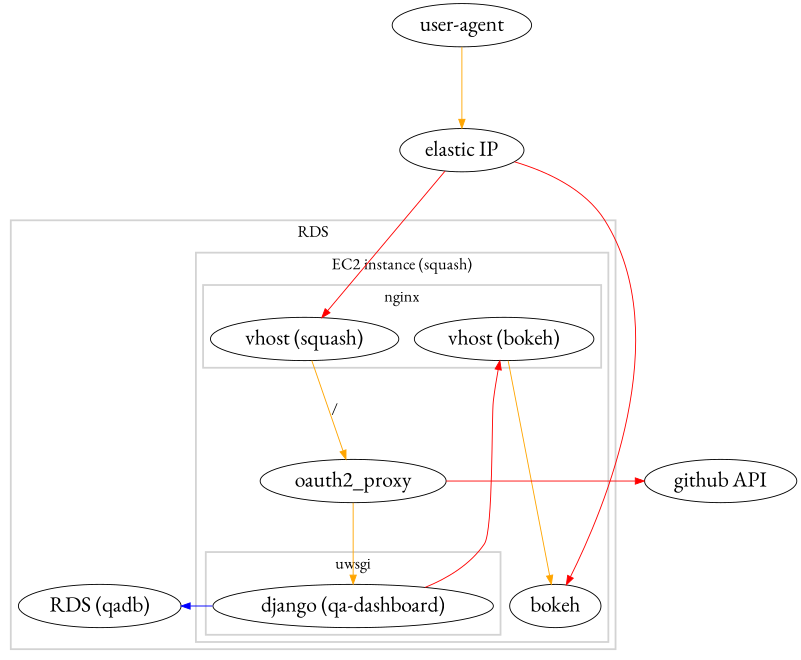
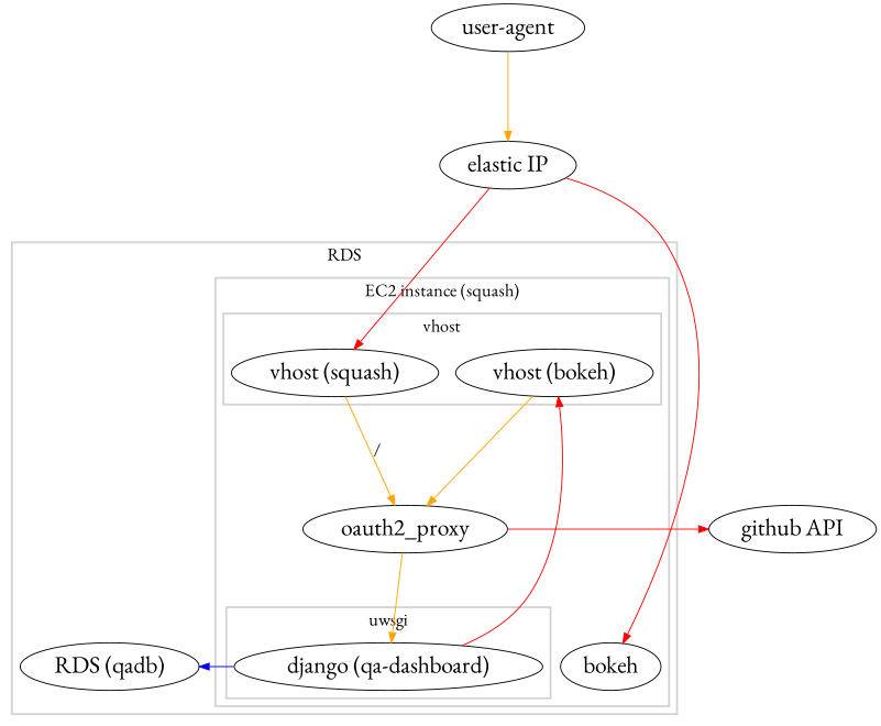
  digraph {
    clusterrank=local
    color=lightgrey
    fontname="EB Garamond"
    fontsize=18
    newrank=true
    rankdir=TB
    ranksep=1.25
    style=bold
    node [fillcolor=white fontname="EB Garamond" fontsize=24 shape=ellipse style=filled]
    edge [color=orange fontname="EB Garamond"]
    n1 [label="user-agent"]
    n2 [label="elastic IP"]
    n3 [label="vhost (squash)"]
    n4 [label="vhost (bokeh)"]
    n5 [label=bokeh]
    n6 [label="RDS (qadb)"]
    n7 [label="django (qa-dashboard)"]
    n8 [label=oauth2_proxy]
    n9 [label="github API"]
    subgraph sub_1 {
      n1
      n2
      n3
      n4
      n5
      n6
      n7
      n8
      n9
    }
    subgraph sub_2 {
      rank=same
      n5
      n6
      n7
    }
    subgraph sub_3 {
      rank=same
      n8
      n9
    }
    subgraph sub_4 {
      rank=same
      n3
      n4
    }
    subgraph cluster_5 {
      label=RDS
      n6
      subgraph cluster_6 {
        label="EC2 instance (squash)"
        n5
        n8
        subgraph cluster_7 {
-         label=nginx
+         label=vhost
          n3
          n4
        }
        subgraph cluster_8 {
          label=uwsgi
          n7
        }
      }
    }
    n1 -> n2
    n2 -> n3 [color=red]
    n2 -> n5 [color=red]
    n3 -> n8 [fontsize=18 label="/"]
-   n4 -> n5
+   n4 -> n8
    n7 -> n4 [color=red]
    n7 -> n6 [color=blue]
    n8 -> n7
    n8 -> n9 [color=red]
  }
